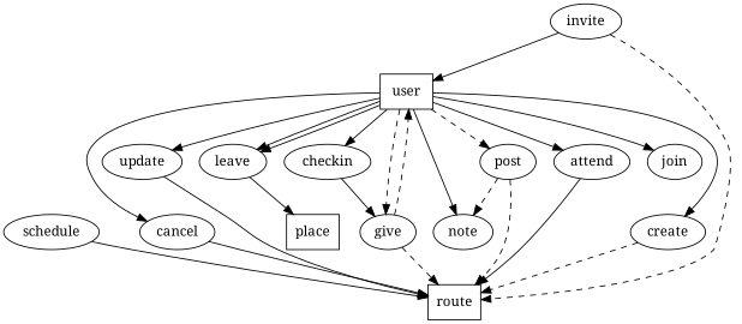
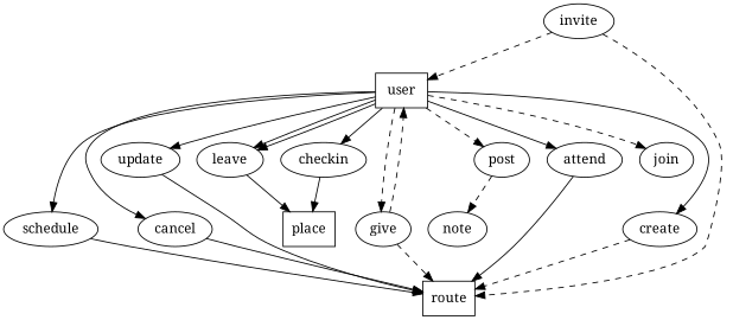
  digraph {
    compound=true
    fontname="Noto Serif"
    rankdir=TB
    splines=true
    node [fontname="Noto Serif"]
    edge [fontname="Noto Serif"]
    user [shape=box]
    join
    leave
    post
    create
    schedule
    cancel
    update
    give
    checkin
    attend
    place [shape=box]
    route [shape=box]
    note
    invite
-   user -> join
+   user -> join [style=dashed]
    user -> leave
    user -> leave
    user -> post [style=dashed]
    user -> create
-   user -> note
+   user -> schedule
    user -> cancel
    user -> update
    user -> give [style=dashed]
    user -> checkin
    user -> attend
    leave -> place
-   post -> route [style=dashed]
    post -> note [style=dashed]
    create -> route [style=dashed]
    schedule -> route
    cancel -> route
    update -> route
    give -> user [style=dashed]
    give -> route [style=dashed]
-   checkin -> give
+   checkin -> place
    attend -> route
-   invite -> user [style=solid]
+   invite -> user [style=dashed]
    invite -> route [style=dashed]
  }
